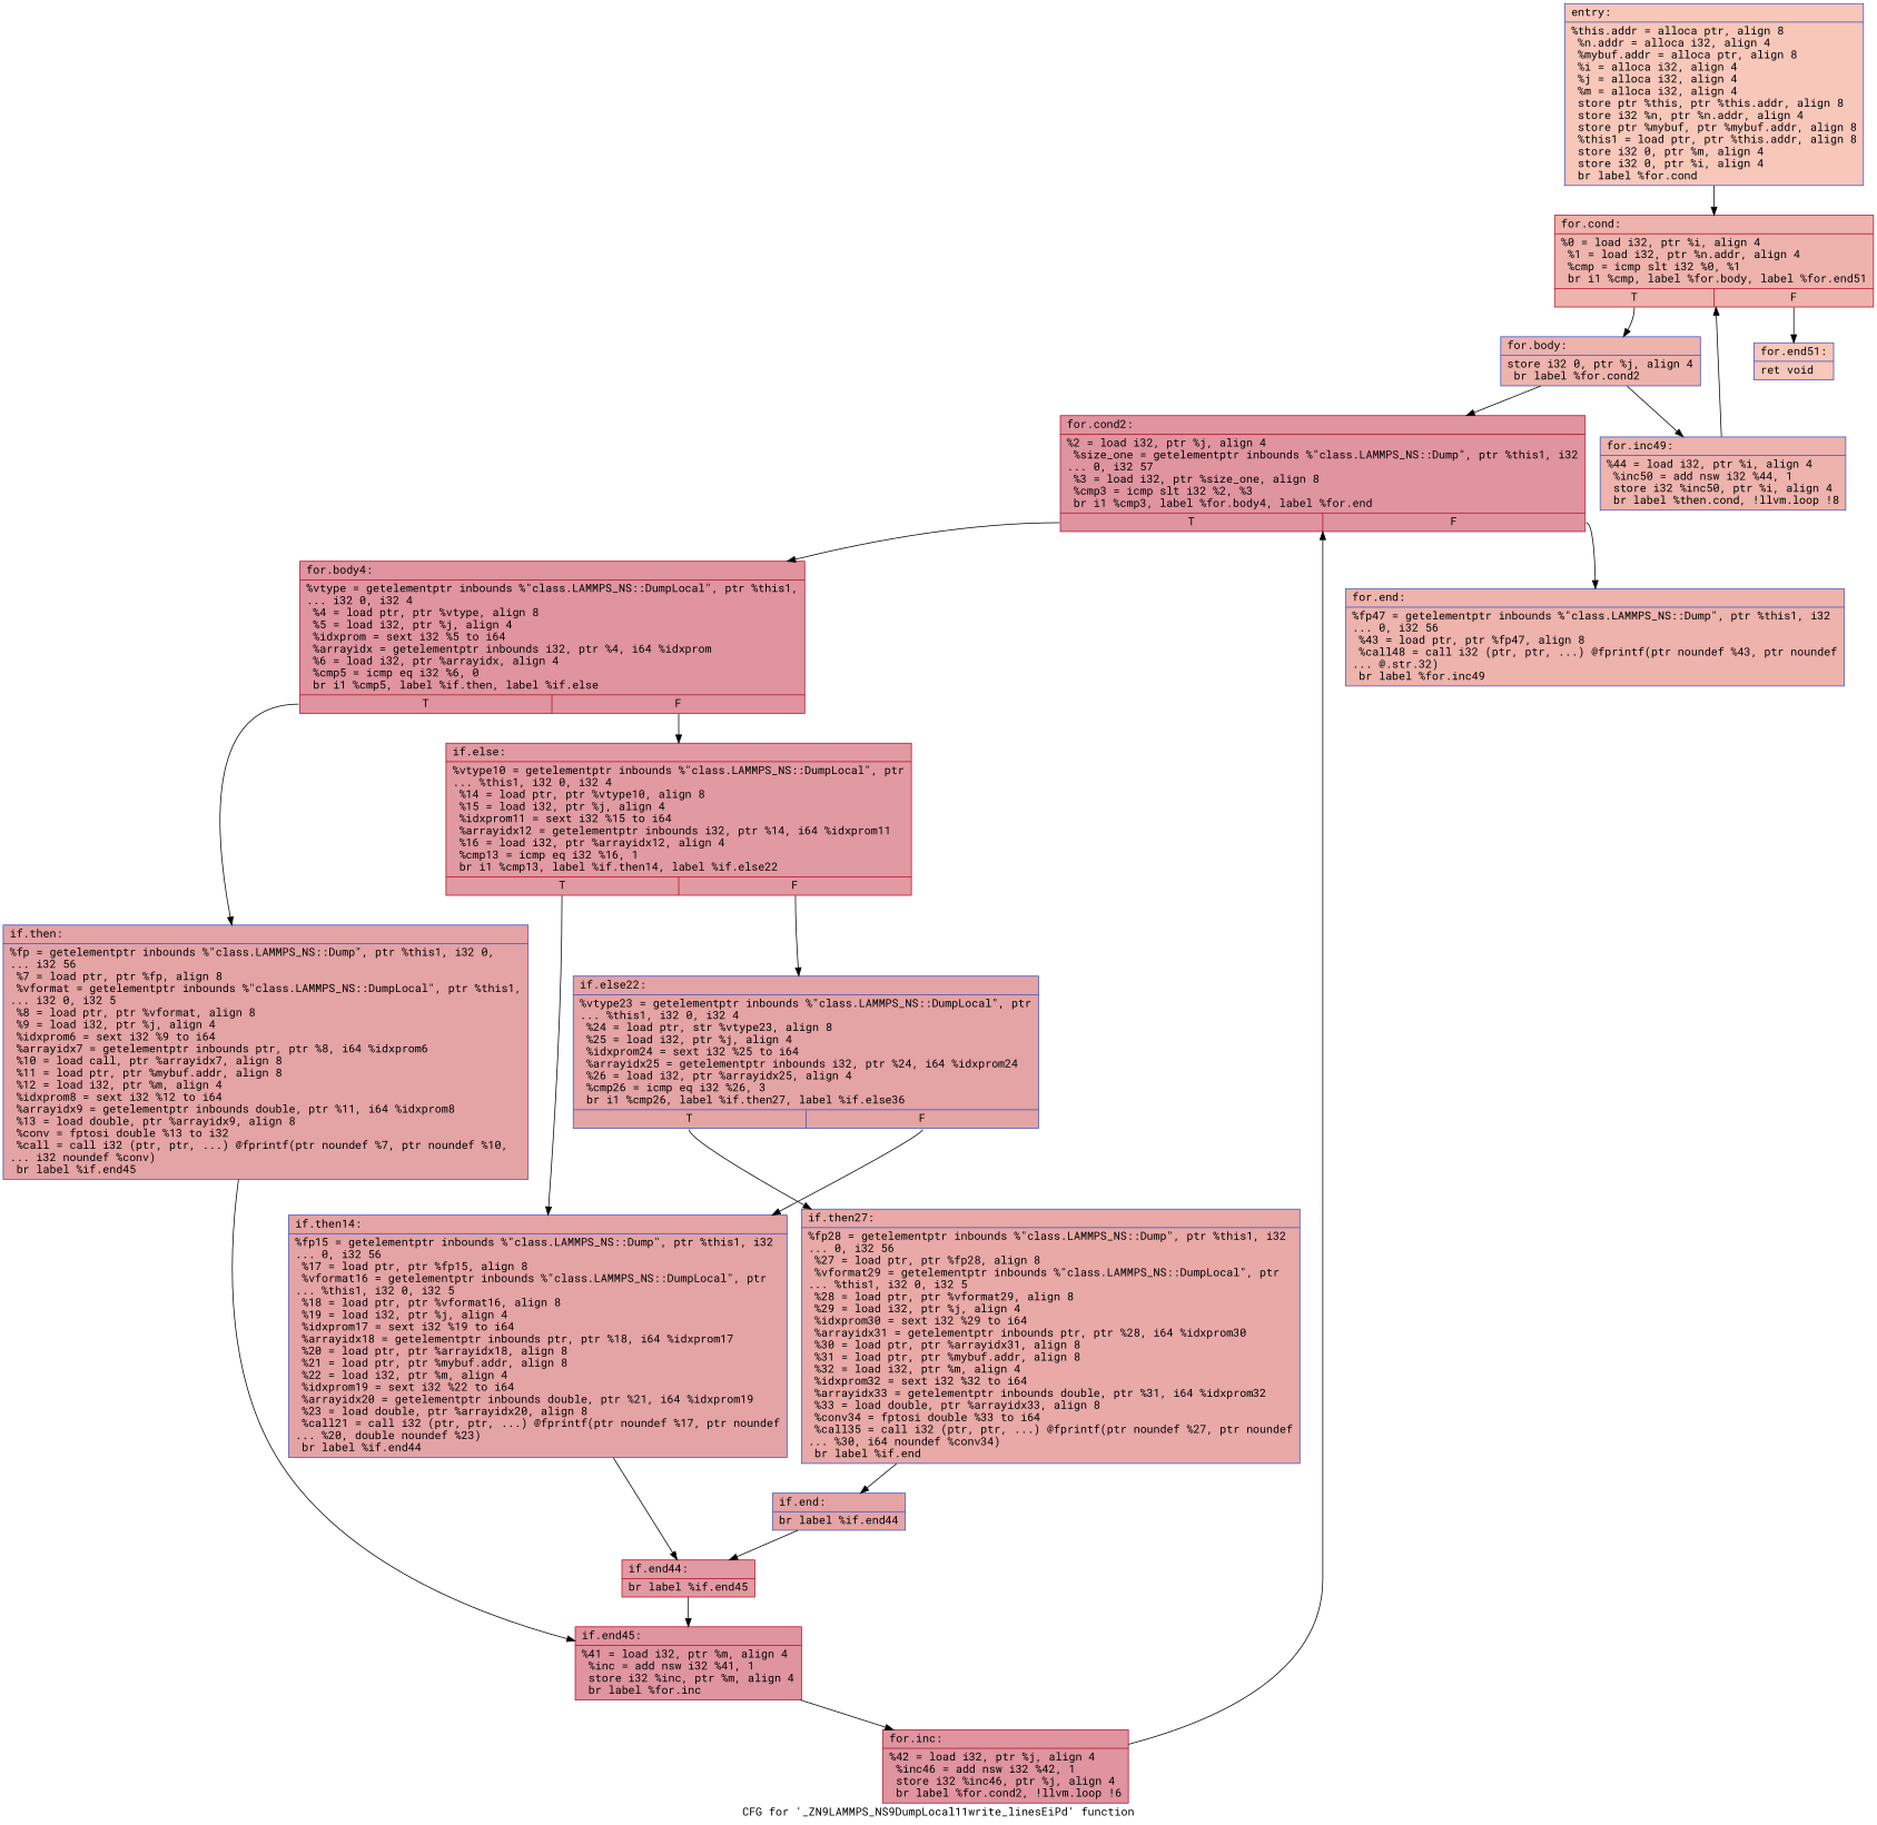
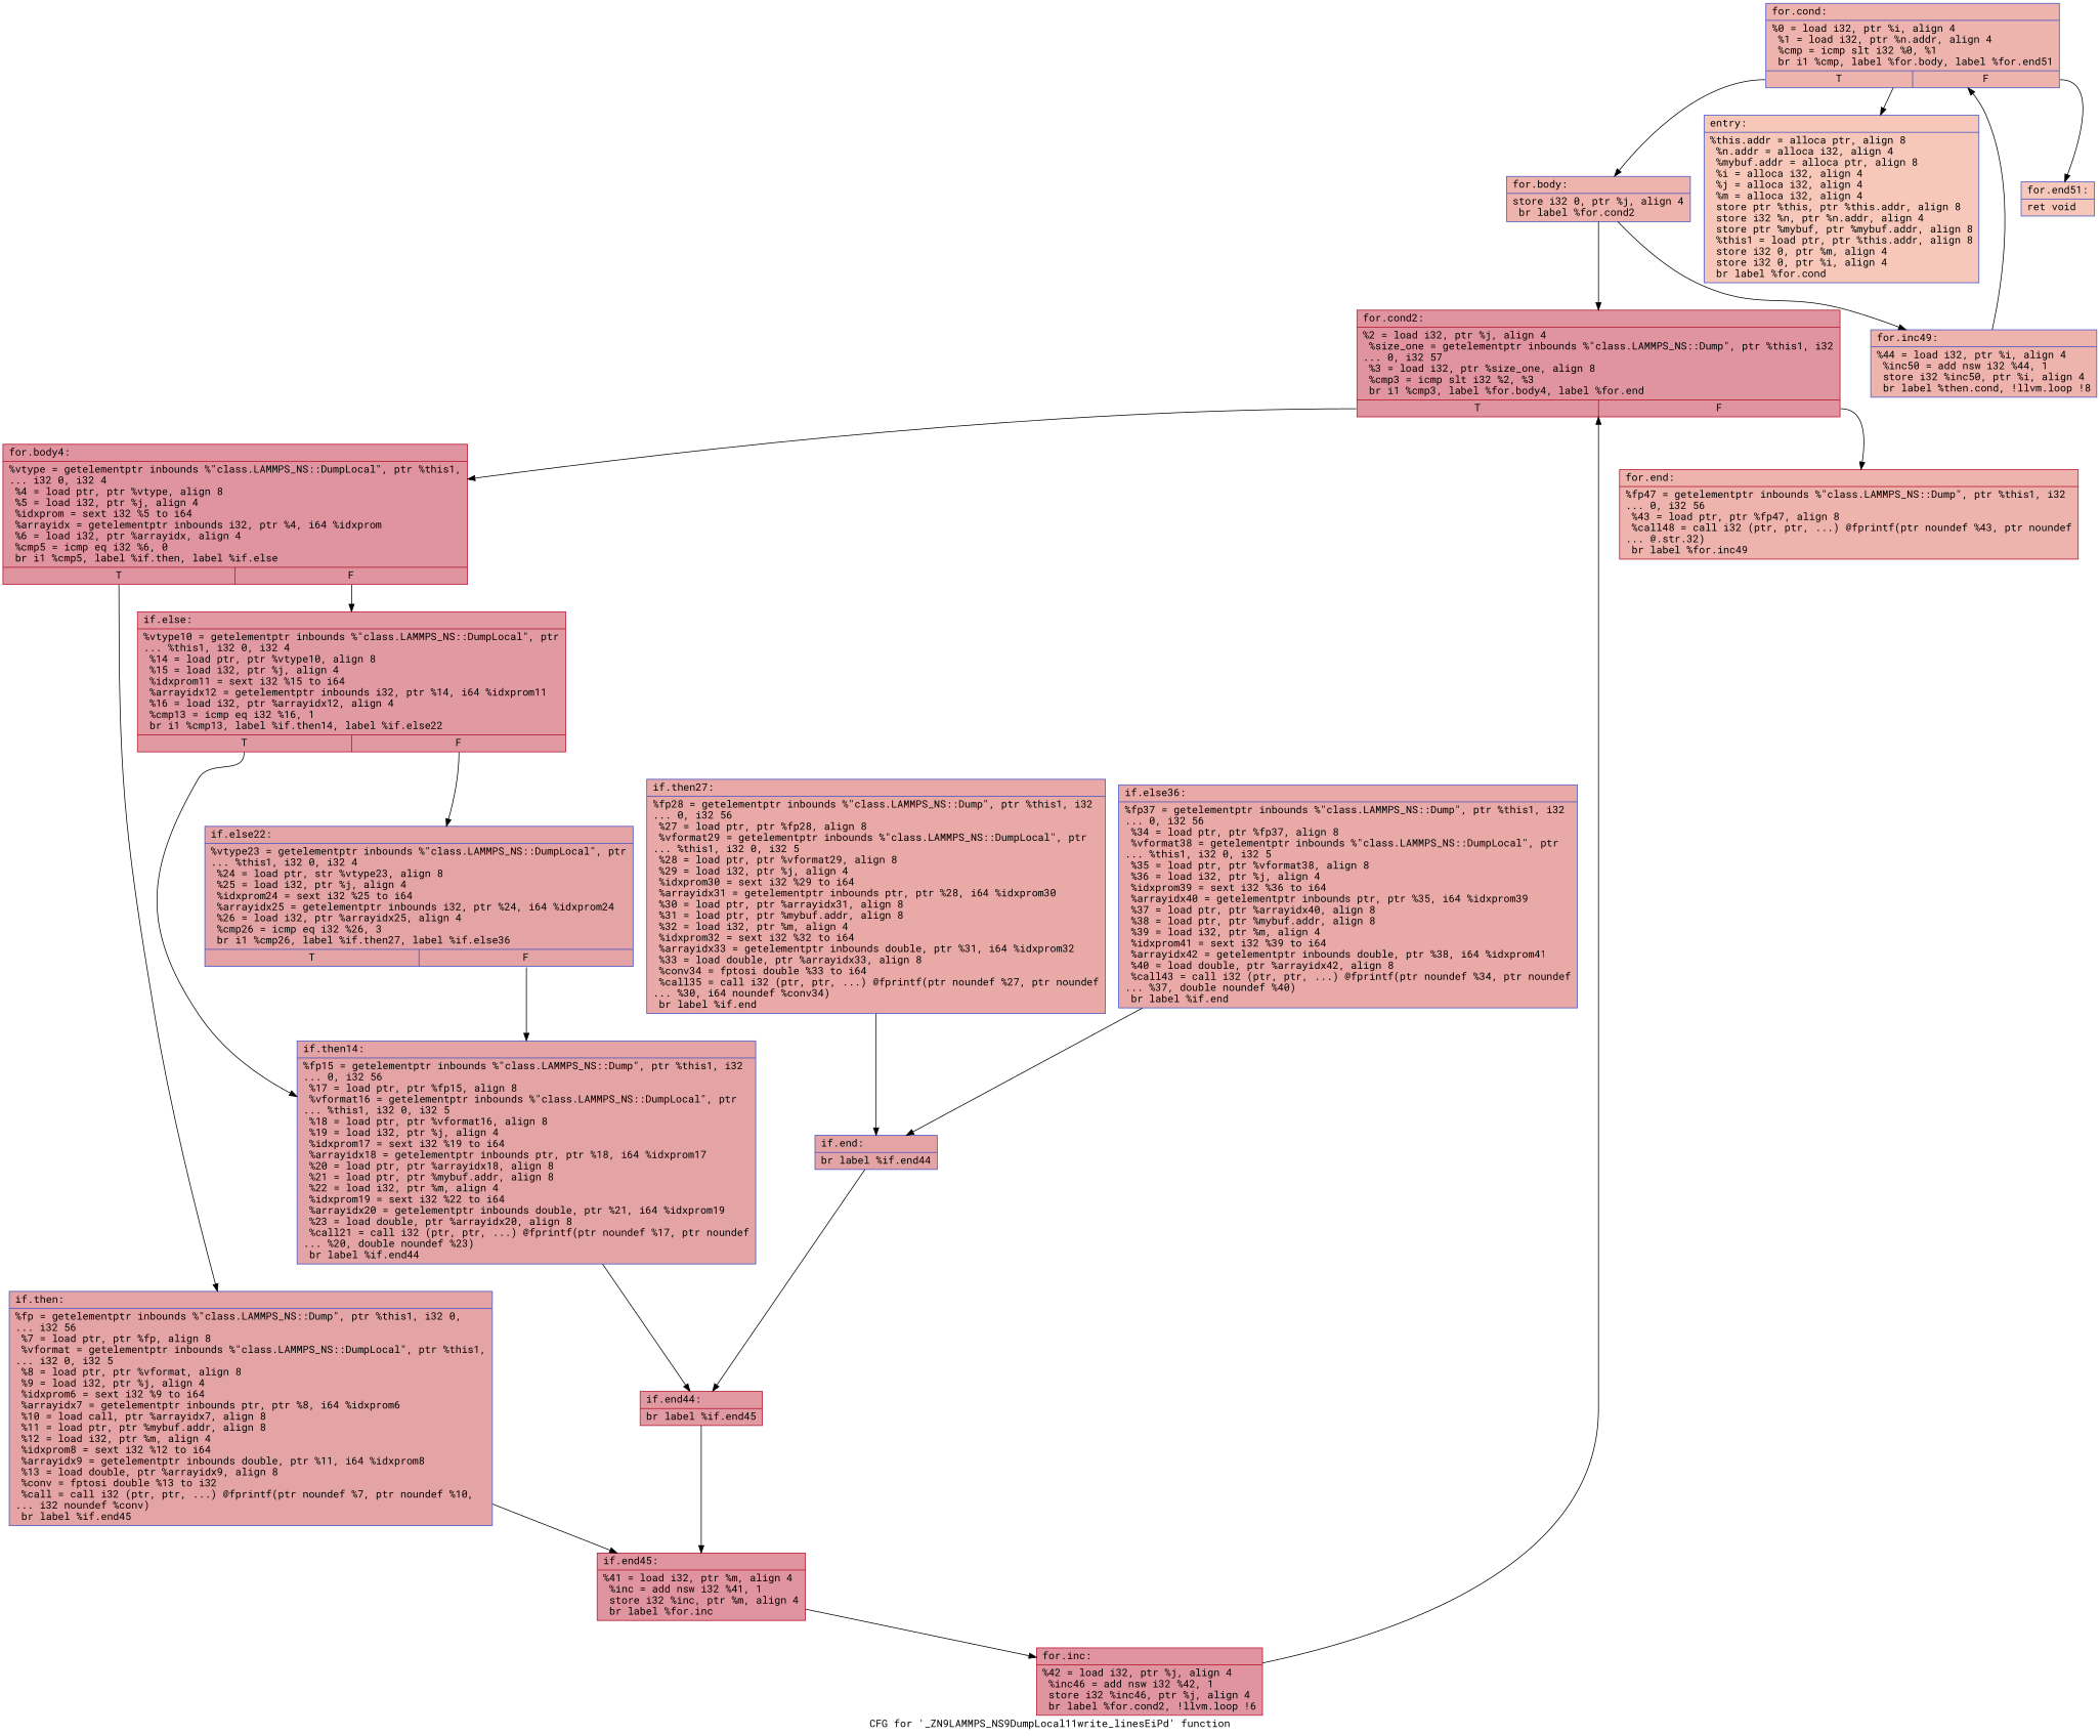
  digraph {
    fontname="Roboto Mono"
    label="CFG for '_ZN9LAMMPS_NS9DumpLocal11write_linesEiPd' function"
    node [color="#3d50c3ff" fillcolor="#d6524470" fontname="Roboto Mono" shape=record style=filled]
    edge [fontname="Roboto Mono"]
    n1 [fillcolor="#ec7f6370" label="{entry:\l|  %this.addr = alloca ptr, align 8\l  %n.addr = alloca i32, align 4\l  %mybuf.addr = alloca ptr, align 8\l  %i = alloca i32, align 4\l  %j = alloca i32, align 4\l  %m = alloca i32, align 4\l  store ptr %this, ptr %this.addr, align 8\l  store i32 %n, ptr %n.addr, align 4\l  store ptr %mybuf, ptr %mybuf.addr, align 8\l  %this1 = load ptr, ptr %this.addr, align 8\l  store i32 0, ptr %m, align 4\l  store i32 0, ptr %i, align 4\l  br label %for.cond\l}"]
-   n2 [color="#b70d28ff" label="{for.cond:\l|  %0 = load i32, ptr %i, align 4\l  %1 = load i32, ptr %n.addr, align 4\l  %cmp = icmp slt i32 %0, %1\l  br i1 %cmp, label %for.body, label %for.end51\l|{<s0>T|<s1>F}}"]
+   n2 [label="{for.cond:\l|  %0 = load i32, ptr %i, align 4\l  %1 = load i32, ptr %n.addr, align 4\l  %cmp = icmp slt i32 %0, %1\l  br i1 %cmp, label %for.body, label %for.end51\l|{<s0>T|<s1>F}}"]
    n3 [label="{for.body:\l|  store i32 0, ptr %j, align 4\l  br label %for.cond2\l}"]
    n4 [fillcolor="#ec7f6370" label="{for.end51:\l|  ret void\l}"]
    n5 [color="#b70d28ff" fillcolor="#b70d2870" label="{for.cond2:\l|  %2 = load i32, ptr %j, align 4\l  %size_one = getelementptr inbounds %\"class.LAMMPS_NS::Dump\", ptr %this1, i32\l... 0, i32 57\l  %3 = load i32, ptr %size_one, align 8\l  %cmp3 = icmp slt i32 %2, %3\l  br i1 %cmp3, label %for.body4, label %for.end\l|{<s0>T|<s1>F}}"]
    n6 [label="{for.inc49:\l|  %44 = load i32, ptr %i, align 4\l  %inc50 = add nsw i32 %44, 1\l  store i32 %inc50, ptr %i, align 4\l  br label %then.cond, !llvm.loop !8\l}"]
    n7 [color="#b70d28ff" fillcolor="#b70d2870" label="{for.body4:\l|  %vtype = getelementptr inbounds %\"class.LAMMPS_NS::DumpLocal\", ptr %this1,\l... i32 0, i32 4\l  %4 = load ptr, ptr %vtype, align 8\l  %5 = load i32, ptr %j, align 4\l  %idxprom = sext i32 %5 to i64\l  %arrayidx = getelementptr inbounds i32, ptr %4, i64 %idxprom\l  %6 = load i32, ptr %arrayidx, align 4\l  %cmp5 = icmp eq i32 %6, 0\l  br i1 %cmp5, label %if.then, label %if.else\l|{<s0>T|<s1>F}}"]
-   n8 [label="{for.end:\l|  %fp47 = getelementptr inbounds %\"class.LAMMPS_NS::Dump\", ptr %this1, i32\l... 0, i32 56\l  %43 = load ptr, ptr %fp47, align 8\l  %call48 = call i32 (ptr, ptr, ...) @fprintf(ptr noundef %43, ptr noundef\l... @.str.32)\l  br label %for.inc49\l}"]
+   n8 [color="#b70d28ff" label="{for.end:\l|  %fp47 = getelementptr inbounds %\"class.LAMMPS_NS::Dump\", ptr %this1, i32\l... 0, i32 56\l  %43 = load ptr, ptr %fp47, align 8\l  %call48 = call i32 (ptr, ptr, ...) @fprintf(ptr noundef %43, ptr noundef\l... @.str.32)\l  br label %for.inc49\l}"]
    n9 [fillcolor="#c32e3170" label="{if.then:\l|  %fp = getelementptr inbounds %\"class.LAMMPS_NS::Dump\", ptr %this1, i32 0,\l... i32 56\l  %7 = load ptr, ptr %fp, align 8\l  %vformat = getelementptr inbounds %\"class.LAMMPS_NS::DumpLocal\", ptr %this1,\l... i32 0, i32 5\l  %8 = load ptr, ptr %vformat, align 8\l  %9 = load i32, ptr %j, align 4\l  %idxprom6 = sext i32 %9 to i64\l  %arrayidx7 = getelementptr inbounds ptr, ptr %8, i64 %idxprom6\l  %10 = load call, ptr %arrayidx7, align 8\l  %11 = load ptr, ptr %mybuf.addr, align 8\l  %12 = load i32, ptr %m, align 4\l  %idxprom8 = sext i32 %12 to i64\l  %arrayidx9 = getelementptr inbounds double, ptr %11, i64 %idxprom8\l  %13 = load double, ptr %arrayidx9, align 8\l  %conv = fptosi double %13 to i32\l  %call = call i32 (ptr, ptr, ...) @fprintf(ptr noundef %7, ptr noundef %10,\l... i32 noundef %conv)\l  br label %if.end45\l}"]
    n10 [color="#b70d28ff" fillcolor="#bb1b2c70" label="{if.else:\l|  %vtype10 = getelementptr inbounds %\"class.LAMMPS_NS::DumpLocal\", ptr\l... %this1, i32 0, i32 4\l  %14 = load ptr, ptr %vtype10, align 8\l  %15 = load i32, ptr %j, align 4\l  %idxprom11 = sext i32 %15 to i64\l  %arrayidx12 = getelementptr inbounds i32, ptr %14, i64 %idxprom11\l  %16 = load i32, ptr %arrayidx12, align 4\l  %cmp13 = icmp eq i32 %16, 1\l  br i1 %cmp13, label %if.then14, label %if.else22\l|{<s0>T|<s1>F}}"]
    n11 [color="#b70d28ff" fillcolor="#b70d2870" label="{if.end45:\l|  %41 = load i32, ptr %m, align 4\l  %inc = add nsw i32 %41, 1\l  store i32 %inc, ptr %m, align 4\l  br label %for.inc\l}"]
    n12 [fillcolor="#c32e3170" label="{if.then14:\l|  %fp15 = getelementptr inbounds %\"class.LAMMPS_NS::Dump\", ptr %this1, i32\l... 0, i32 56\l  %17 = load ptr, ptr %fp15, align 8\l  %vformat16 = getelementptr inbounds %\"class.LAMMPS_NS::DumpLocal\", ptr\l... %this1, i32 0, i32 5\l  %18 = load ptr, ptr %vformat16, align 8\l  %19 = load i32, ptr %j, align 4\l  %idxprom17 = sext i32 %19 to i64\l  %arrayidx18 = getelementptr inbounds ptr, ptr %18, i64 %idxprom17\l  %20 = load ptr, ptr %arrayidx18, align 8\l  %21 = load ptr, ptr %mybuf.addr, align 8\l  %22 = load i32, ptr %m, align 4\l  %idxprom19 = sext i32 %22 to i64\l  %arrayidx20 = getelementptr inbounds double, ptr %21, i64 %idxprom19\l  %23 = load double, ptr %arrayidx20, align 8\l  %call21 = call i32 (ptr, ptr, ...) @fprintf(ptr noundef %17, ptr noundef\l... %20, double noundef %23)\l  br label %if.end44\l}"]
    n13 [fillcolor="#c32e3170" label="{if.else22:\l|  %vtype23 = getelementptr inbounds %\"class.LAMMPS_NS::DumpLocal\", ptr\l... %this1, i32 0, i32 4\l  %24 = load ptr, str %vtype23, align 8\l  %25 = load i32, ptr %j, align 4\l  %idxprom24 = sext i32 %25 to i64\l  %arrayidx25 = getelementptr inbounds i32, ptr %24, i64 %idxprom24\l  %26 = load i32, ptr %arrayidx25, align 4\l  %cmp26 = icmp eq i32 %26, 3\l  br i1 %cmp26, label %if.then27, label %if.else36\l|{<s0>T|<s1>F}}"]
    n14 [color="#b70d28ff" fillcolor="#b70d2870" label="{for.inc:\l|  %42 = load i32, ptr %j, align 4\l  %inc46 = add nsw i32 %42, 1\l  store i32 %inc46, ptr %j, align 4\l  br label %for.cond2, !llvm.loop !6\l}"]
    n15 [color="#b70d28ff" fillcolor="#bb1b2c70" label="{if.end44:\l|  br label %if.end45\l}"]
    n16 [fillcolor="#ca3b3770" label="{if.then27:\l|  %fp28 = getelementptr inbounds %\"class.LAMMPS_NS::Dump\", ptr %this1, i32\l... 0, i32 56\l  %27 = load ptr, ptr %fp28, align 8\l  %vformat29 = getelementptr inbounds %\"class.LAMMPS_NS::DumpLocal\", ptr\l... %this1, i32 0, i32 5\l  %28 = load ptr, ptr %vformat29, align 8\l  %29 = load i32, ptr %j, align 4\l  %idxprom30 = sext i32 %29 to i64\l  %arrayidx31 = getelementptr inbounds ptr, ptr %28, i64 %idxprom30\l  %30 = load ptr, ptr %arrayidx31, align 8\l  %31 = load ptr, ptr %mybuf.addr, align 8\l  %32 = load i32, ptr %m, align 4\l  %idxprom32 = sext i32 %32 to i64\l  %arrayidx33 = getelementptr inbounds double, ptr %31, i64 %idxprom32\l  %33 = load double, ptr %arrayidx33, align 8\l  %conv34 = fptosi double %33 to i64\l  %call35 = call i32 (ptr, ptr, ...) @fprintf(ptr noundef %27, ptr noundef\l... %30, i64 noundef %conv34)\l  br label %if.end\l}"]
    n17 [fillcolor="#c32e3170" label="{if.end:\l|  br label %if.end44\l}"]
-   n1 -> n2
+   n18 [fillcolor="#ca3b3770" label="{if.else36:\l|  %fp37 = getelementptr inbounds %\"class.LAMMPS_NS::Dump\", ptr %this1, i32\l... 0, i32 56\l  %34 = load ptr, ptr %fp37, align 8\l  %vformat38 = getelementptr inbounds %\"class.LAMMPS_NS::DumpLocal\", ptr\l... %this1, i32 0, i32 5\l  %35 = load ptr, ptr %vformat38, align 8\l  %36 = load i32, ptr %j, align 4\l  %idxprom39 = sext i32 %36 to i64\l  %arrayidx40 = getelementptr inbounds ptr, ptr %35, i64 %idxprom39\l  %37 = load ptr, ptr %arrayidx40, align 8\l  %38 = load ptr, ptr %mybuf.addr, align 8\l  %39 = load i32, ptr %m, align 4\l  %idxprom41 = sext i32 %39 to i64\l  %arrayidx42 = getelementptr inbounds double, ptr %38, i64 %idxprom41\l  %40 = load double, ptr %arrayidx42, align 8\l  %call43 = call i32 (ptr, ptr, ...) @fprintf(ptr noundef %34, ptr noundef\l... %37, double noundef %40)\l  br label %if.end\l}"]
+   n2 -> n1
    n2 -> n3 [tailport=s0]
    n2 -> n4 [tailport=s1]
    n3 -> n5
    n3 -> n6
    n5 -> n7 [tailport=s0]
    n5 -> n8 [tailport=s1]
    n6 -> n2
    n7 -> n9 [tailport=s0]
    n7 -> n10 [tailport=s1]
    n9 -> n11
    n10 -> n12 [tailport=s0]
    n10 -> n13 [tailport=s1]
    n11 -> n14
    n12 -> n15
    n13 -> n12 [tailport=s1]
-   n13 -> n16 [tailport=s0]
    n14 -> n5
    n15 -> n11
    n16 -> n17
    n17 -> n15
+   n18 -> n17
  }
